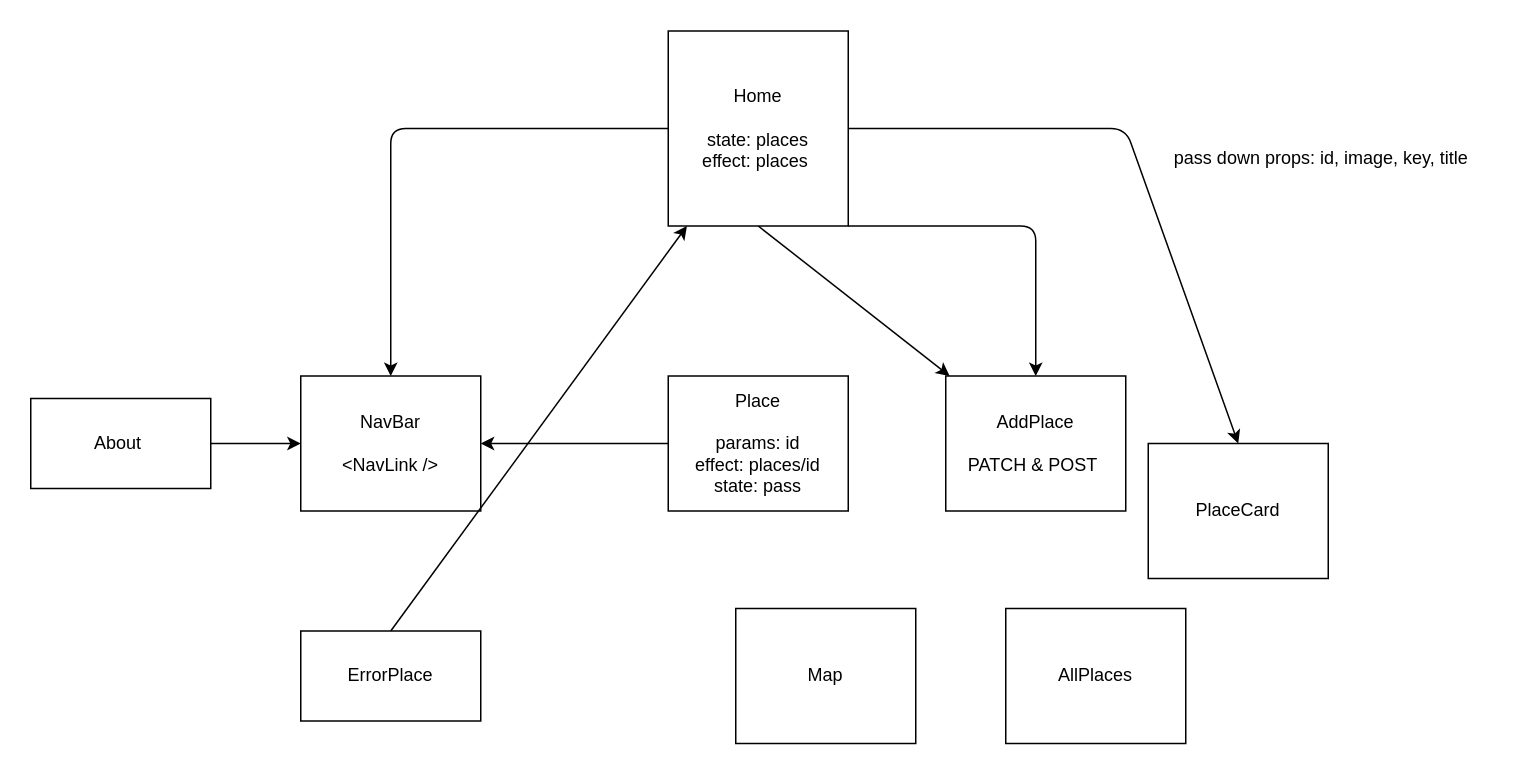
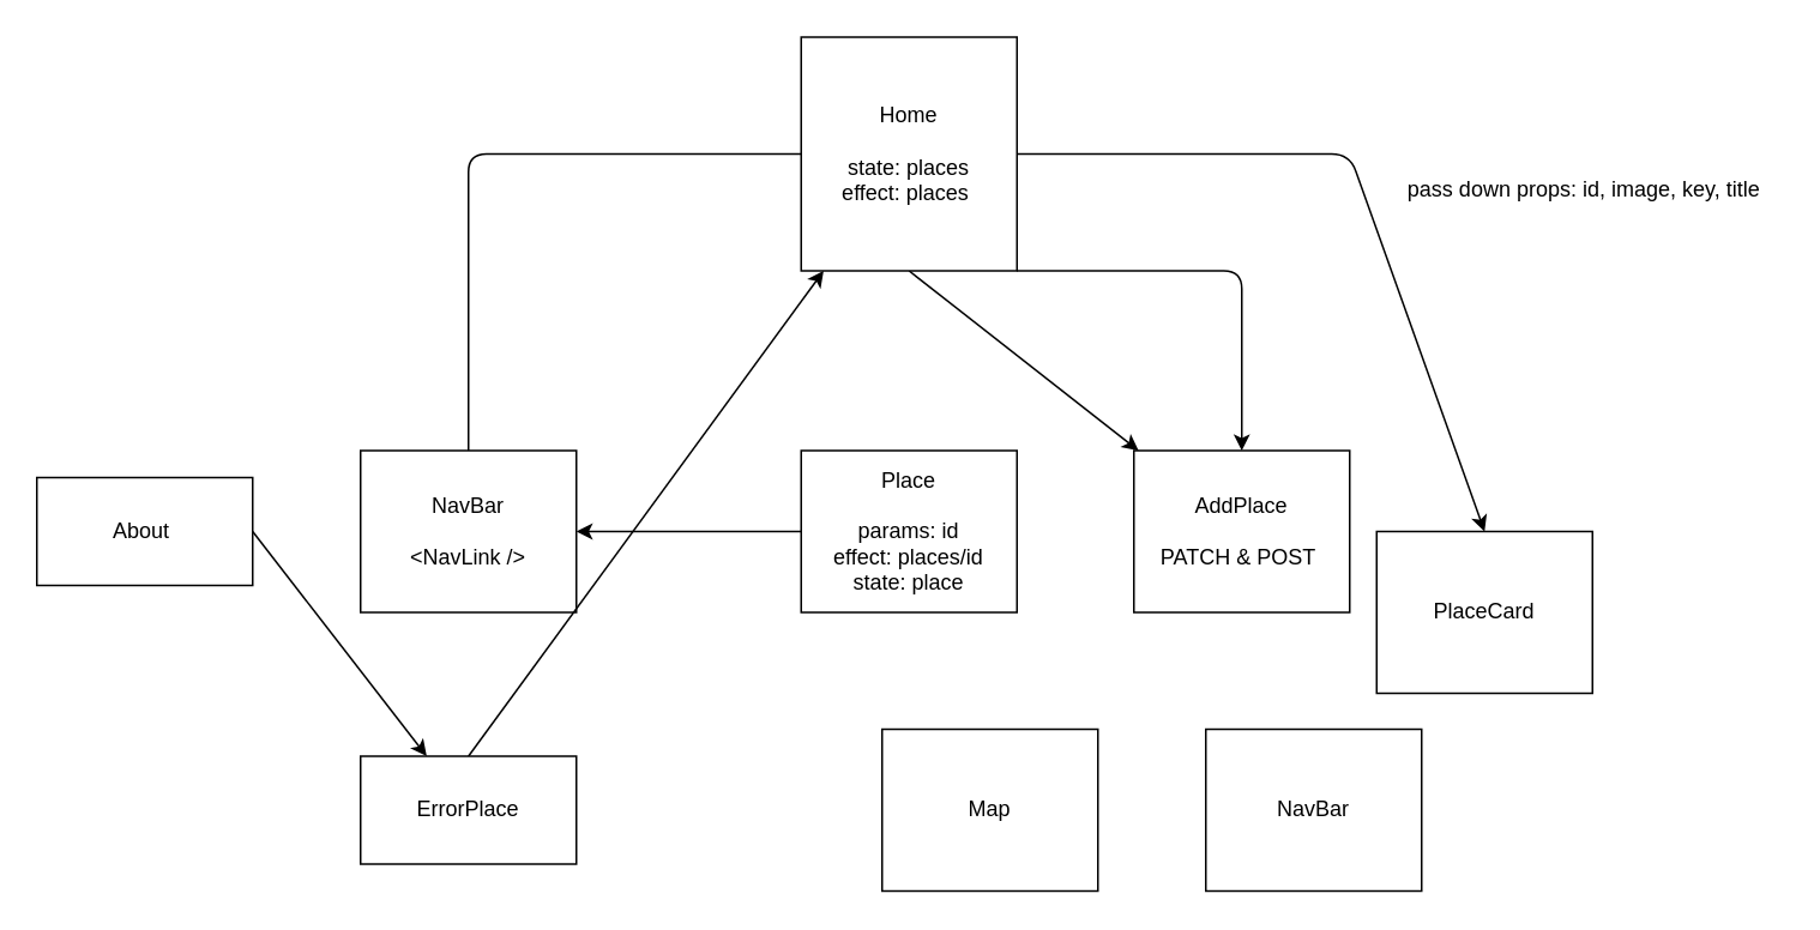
  <mxCell id="0" />
  <mxCell id="1" parent="0" />
  <mxCell id="2" style="edgeStyle=none;html=1;exitX=0.5;exitY=1;exitDx=0;exitDy=0;" edge="1" parent="1" source="6" target="12"><mxGeometry relative="1" as="geometry" /></mxCell>
  <mxCell id="3" style="edgeStyle=none;html=1;exitX=1;exitY=0.5;exitDx=0;exitDy=0;entryX=0.5;entryY=0;entryDx=0;entryDy=0;" edge="1" parent="1" source="6" target="15"><mxGeometry relative="1" as="geometry"><Array as="points"><mxPoint x="750" y="85" /></Array></mxGeometry></mxCell>
- <mxCell id="4" style="edgeStyle=none;html=1;exitX=0;exitY=0.5;exitDx=0;exitDy=0;entryX=0.5;entryY=0;entryDx=0;entryDy=0;" edge="1" parent="1" source="6" target="14"><mxGeometry relative="1" as="geometry"><Array as="points"><mxPoint x="260" y="85" /></Array></mxGeometry></mxCell>
+ <mxCell id="4" style="edgeStyle=none;html=1;exitX=0;exitY=0.5;exitDx=0;exitDy=0;entryX=0.5;entryY=0;entryDx=0;entryDy=0;endArrow=none;" edge="1" parent="1" source="6" target="14"><mxGeometry relative="1" as="geometry"><Array as="points"><mxPoint x="260" y="85" /></Array></mxGeometry></mxCell>
  <mxCell id="5" style="edgeStyle=none;html=1;exitX=1;exitY=1;exitDx=0;exitDy=0;entryX=0.5;entryY=0;entryDx=0;entryDy=0;" edge="1" parent="1" source="6"><mxGeometry relative="1" as="geometry"><mxPoint x="690" y="250" as="targetPoint" /><Array as="points"><mxPoint x="690" y="150" /></Array></mxGeometry></mxCell>
  <mxCell id="6" value="Home&lt;br&gt;&lt;br&gt;state: places&lt;br&gt;effect: places&amp;nbsp;" style="whiteSpace=wrap;html=1;" parent="1" vertex="1"><mxGeometry x="445" y="20" width="120" height="130" as="geometry" /></mxCell>
- <mxCell id="7" value="AllPlaces" style="whiteSpace=wrap;html=1;" parent="1" vertex="1"><mxGeometry x="670" y="405" width="120" height="90" as="geometry" /></mxCell>
+ <mxCell id="7" value="NavBar" style="whiteSpace=wrap;html=1;" parent="1" vertex="1"><mxGeometry x="670" y="405" width="120" height="90" as="geometry" /></mxCell>
  <mxCell id="8" style="edgeStyle=none;html=1;exitX=0;exitY=0.5;exitDx=0;exitDy=0;entryX=1;entryY=0.5;entryDx=0;entryDy=0;" edge="1" parent="1" source="9" target="14"><mxGeometry relative="1" as="geometry" /></mxCell>
- <mxCell id="9" value="Place&lt;br&gt;&lt;br&gt;params: id&lt;br&gt;effect: places/id&lt;br&gt;state: pass" style="whiteSpace=wrap;html=1;" parent="1" vertex="1"><mxGeometry x="445" y="250" width="120" height="90" as="geometry" /></mxCell>
- <mxCell id="10" style="edgeStyle=none;html=1;exitX=1;exitY=0.5;exitDx=0;exitDy=0;entryX=0;entryY=0.5;entryDx=0;entryDy=0;" edge="1" parent="1" source="11" target="14"><mxGeometry relative="1" as="geometry" /></mxCell>
+ <mxCell id="9" value="Place&lt;br&gt;&lt;br&gt;params: id&lt;br&gt;effect: places/id&lt;br&gt;state: place" style="whiteSpace=wrap;html=1;" parent="1" vertex="1"><mxGeometry x="445" y="250" width="120" height="90" as="geometry" /></mxCell>
+ <mxCell id="10" style="edgeStyle=none;html=1;exitX=1;exitY=0.5;exitDx=0;exitDy=0;" edge="1" parent="1" source="11" target="17"><mxGeometry relative="1" as="geometry" /></mxCell>
  <mxCell id="11" value="About&amp;nbsp;" style="whiteSpace=wrap;html=1;" parent="1" vertex="1"><mxGeometry x="20" y="265" width="120" height="60" as="geometry" /></mxCell>
  <mxCell id="12" value="AddPlace&lt;br&gt;&lt;br&gt;PATCH &amp;amp; POST&amp;nbsp;" style="whiteSpace=wrap;html=1;" parent="1" vertex="1"><mxGeometry x="630" y="250" width="120" height="90" as="geometry" /></mxCell>
  <mxCell id="13" value="Map" style="whiteSpace=wrap;html=1;" parent="1" vertex="1"><mxGeometry x="490" y="405" width="120" height="90" as="geometry" /></mxCell>
  <mxCell id="14" value="NavBar&lt;br&gt;&lt;br&gt;&amp;lt;NavLink /&amp;gt;" style="whiteSpace=wrap;html=1;" vertex="1" parent="1"><mxGeometry x="200" y="250" width="120" height="90" as="geometry" /></mxCell>
  <mxCell id="15" value="PlaceCard" style="whiteSpace=wrap;html=1;" vertex="1" parent="1"><mxGeometry x="765" y="295" width="120" height="90" as="geometry" /></mxCell>
  <mxCell id="16" style="edgeStyle=none;html=1;exitX=0.5;exitY=0;exitDx=0;exitDy=0;" edge="1" parent="1" source="17" target="6"><mxGeometry relative="1" as="geometry" /></mxCell>
  <mxCell id="17" value="ErrorPlace" style="whiteSpace=wrap;html=1;" vertex="1" parent="1"><mxGeometry x="200" y="420" width="120" height="60" as="geometry" /></mxCell>
  <mxCell id="18" value="pass down props: id, image, key, title" style="text;html=1;align=center;verticalAlign=middle;resizable=0;points=[];autosize=1;strokeColor=none;fillColor=none;" vertex="1" parent="1"><mxGeometry x="770" y="90" width="220" height="30" as="geometry" /></mxCell>
